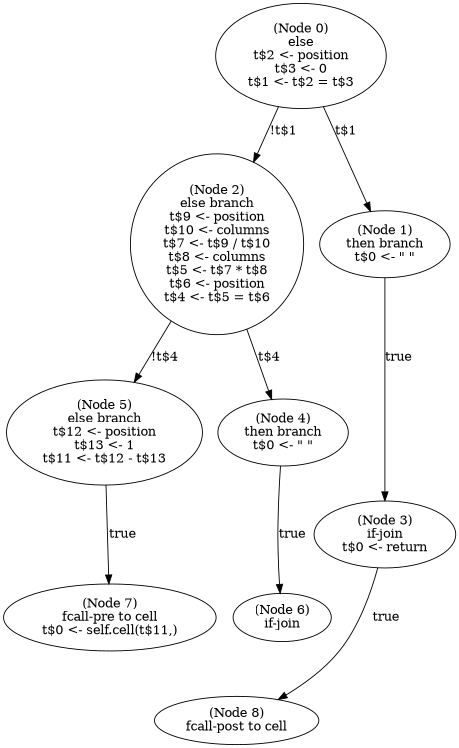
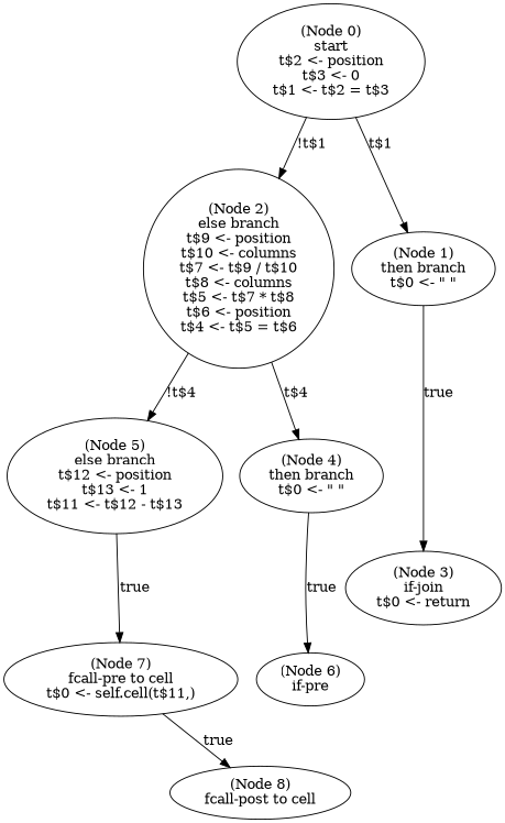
  digraph {
-   n1 [label="(Node 0)\nelse\nt$2 <- position\nt$3 <- 0\nt$1 <- t$2 = t$3\n"]
+   n1 [label="(Node 0)\nstart\nt$2 <- position\nt$3 <- 0\nt$1 <- t$2 = t$3\n"]
    n2 [label="(Node 2)\nelse branch\nt$9 <- position\nt$10 <- columns\nt$7 <- t$9 / t$10\nt$8 <- columns\nt$5 <- t$7 * t$8\nt$6 <- position\nt$4 <- t$5 = t$6\n"]
    n3 [label="(Node 1)\nthen branch\nt$0 <- \" \"\n"]
    n4 [label="(Node 5)\nelse branch\nt$12 <- position\nt$13 <- 1\nt$11 <- t$12 - t$13\n"]
    n5 [label="(Node 4)\nthen branch\nt$0 <- \" \"\n"]
    n6 [label="(Node 3)\nif-join\nt$0 <- return\n"]
    n7 [label="(Node 7)\nfcall-pre to cell\nt$0 <- self.cell(t$11,)\n"]
-   n8 [label="(Node 6)\nif-join\n"]
+   n8 [label="(Node 6)\nif-pre\n"]
    n9 [label="(Node 8)\nfcall-post to cell\n"]
    n1 -> n2 [label="!t$1"]
    n1 -> n3 [label="t$1"]
    n2 -> n4 [label="!t$4"]
    n2 -> n5 [label="t$4"]
    n3 -> n6 [label=true]
    n4 -> n7 [label=true]
    n5 -> n8 [label=true]
-   n6 -> n9 [label=true]
+   n7 -> n9 [label=true]
  }
